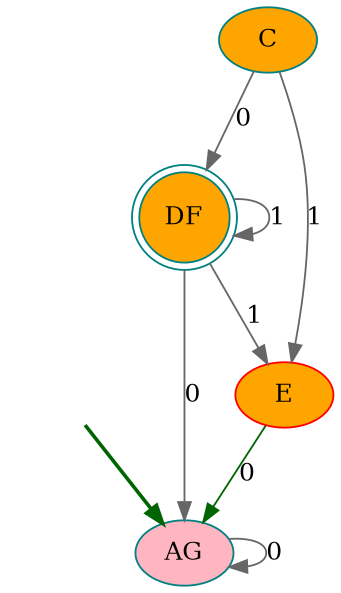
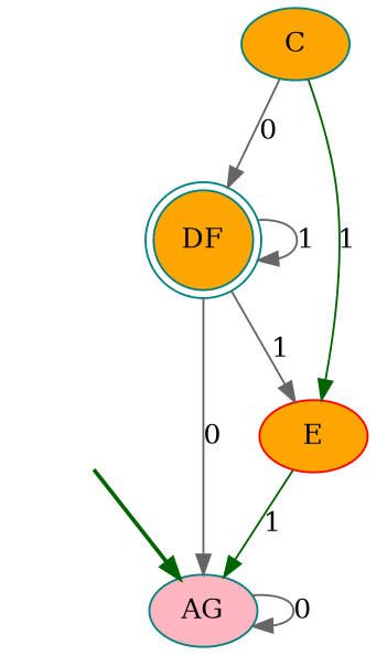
  digraph {
    node [style=filled color=teal fillcolor=orange]
    edge [color=gray40]
    fake [style=invisible color="" fillcolor=""]
    AG [fillcolor=lightpink root=true]
    DF [shape=doublecircle]
    E [color=red]
    C
    fake -> AG [color=darkgreen style=bold]
    AG -> AG [label=0]
    DF -> AG [label=0]
    DF -> DF [label=1]
    DF -> E [label=1]
-   E -> AG [color=darkgreen label=0]
+   E -> AG [color=darkgreen label=1]
    C -> DF [label=0]
-   C -> E [label=1]
+   C -> E [color=darkgreen label=1]
  }
